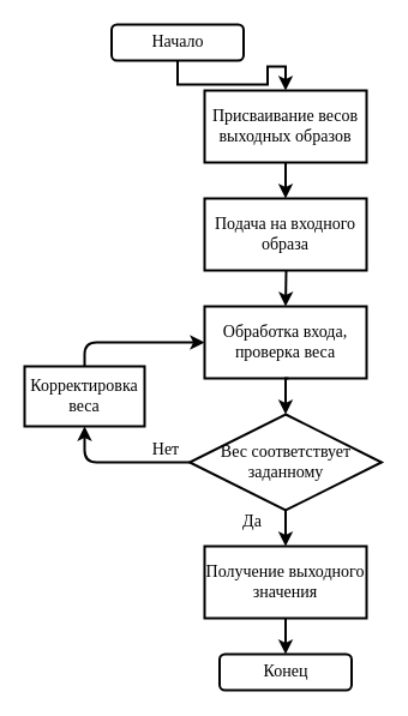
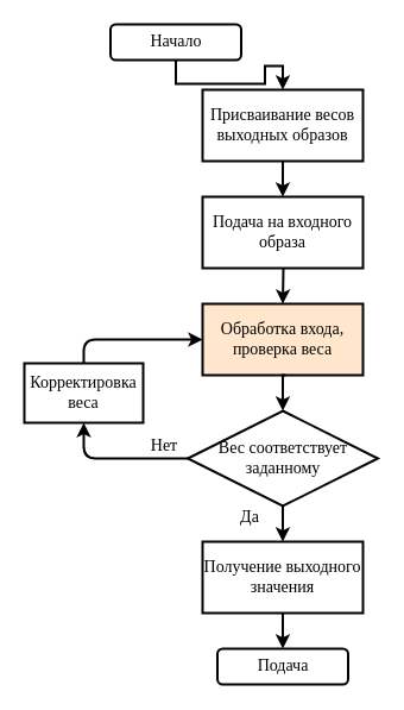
  <mxCell id="0" />
  <mxCell id="1" parent="0" />
  <mxCell id="2" style="edgeStyle=orthogonalEdgeStyle;rounded=0;orthogonalLoop=1;jettySize=auto;html=1;exitX=0.5;exitY=1;exitDx=0;exitDy=0;entryX=0.5;entryY=0;entryDx=0;entryDy=0;strokeWidth=2;" parent="1" source="3" target="4" edge="1"><mxGeometry relative="1" as="geometry" /></mxCell>
  <mxCell id="3" value="&lt;font face=&quot;Times New Roman&quot; style=&quot;font-size: 14px&quot;&gt;Начало&lt;/font&gt;" style="rounded=1;whiteSpace=wrap;html=1;strokeWidth=2;" parent="1" vertex="1"><mxGeometry x="92.5" y="20" width="110" height="30" as="geometry" /></mxCell>
  <mxCell id="4" value="&lt;font face=&quot;Times New Roman&quot; style=&quot;font-size: 14px&quot;&gt;Присваивание весов выходных образов&lt;/font&gt;" style="rounded=0;whiteSpace=wrap;html=1;strokeWidth=2;" parent="1" vertex="1"><mxGeometry x="170" y="75" width="135" height="60" as="geometry" /></mxCell>
  <mxCell id="5" style="edgeStyle=orthogonalEdgeStyle;rounded=0;orthogonalLoop=1;jettySize=auto;html=1;exitX=0.5;exitY=1;exitDx=0;exitDy=0;entryX=0.5;entryY=0;entryDx=0;entryDy=0;strokeWidth=2;" parent="1" target="6" edge="1"><mxGeometry relative="1" as="geometry"><mxPoint x="237.5" y="135" as="sourcePoint" /></mxGeometry></mxCell>
  <mxCell id="6" value="&lt;font face=&quot;Times New Roman&quot; style=&quot;font-size: 14px&quot;&gt;Подача на входного образа&lt;/font&gt;" style="rounded=0;whiteSpace=wrap;html=1;strokeWidth=2;" parent="1" vertex="1"><mxGeometry x="170" y="165" width="135" height="60" as="geometry" /></mxCell>
  <mxCell id="7" value="&lt;font style=&quot;font-size: 14px&quot; face=&quot;Times New Roman&quot;&gt;Вес соответствует заданному&lt;/font&gt;" style="rhombus;whiteSpace=wrap;html=1;strokeWidth=2;" parent="1" vertex="1"><mxGeometry x="157.5" y="345" width="160" height="80" as="geometry" /></mxCell>
- <mxCell id="8" value="&lt;span style=&quot;font-family: &amp;#34;times new roman&amp;#34; ; font-size: 14px&quot;&gt;Обработка входа, проверка веса&lt;/span&gt;" style="rounded=0;whiteSpace=wrap;html=1;strokeWidth=2;" parent="1" vertex="1"><mxGeometry x="170" y="255" width="135" height="60" as="geometry" /></mxCell>
+ <mxCell id="8" value="&lt;span style=&quot;font-family: &amp;#34;times new roman&amp;#34; ; font-size: 14px&quot;&gt;Обработка входа, проверка веса&lt;/span&gt;" style="rounded=0;whiteSpace=wrap;html=1;strokeWidth=2;fillColor=#ffe6cc;" parent="1" vertex="1"><mxGeometry x="170" y="255" width="135" height="60" as="geometry" /></mxCell>
  <mxCell id="9" style="edgeStyle=orthogonalEdgeStyle;rounded=0;orthogonalLoop=1;jettySize=auto;html=1;entryX=0.5;entryY=0;entryDx=0;entryDy=0;strokeWidth=2;" parent="1" target="8" edge="1"><mxGeometry relative="1" as="geometry"><mxPoint x="238" y="225" as="sourcePoint" /><mxPoint x="247.5" y="175" as="targetPoint" /></mxGeometry></mxCell>
  <mxCell id="10" style="edgeStyle=orthogonalEdgeStyle;rounded=0;orthogonalLoop=1;jettySize=auto;html=1;strokeWidth=2;entryX=0.5;entryY=0;entryDx=0;entryDy=0;" parent="1" target="7" edge="1"><mxGeometry relative="1" as="geometry"><mxPoint x="240" y="315" as="sourcePoint" /><mxPoint x="240" y="345" as="targetPoint" /></mxGeometry></mxCell>
  <mxCell id="11" value="&lt;font style=&quot;font-size: 14px&quot; face=&quot;Times New Roman&quot;&gt;Корректировка веса&lt;/font&gt;" style="rounded=0;whiteSpace=wrap;html=1;strokeWidth=2;" parent="1" vertex="1"><mxGeometry x="20" y="305" width="100" height="50" as="geometry" /></mxCell>
  <mxCell id="12" value="" style="endArrow=classic;html=1;strokeWidth=2;exitX=0;exitY=0.5;exitDx=0;exitDy=0;entryX=0.5;entryY=1;entryDx=0;entryDy=0;edgeStyle=orthogonalEdgeStyle;elbow=vertical;" parent="1" source="7" target="11" edge="1"><mxGeometry width="50" height="50" relative="1" as="geometry"><mxPoint x="140" y="375" as="sourcePoint" /><mxPoint x="70" y="385" as="targetPoint" /></mxGeometry></mxCell>
  <mxCell id="13" value="" style="endArrow=classic;html=1;strokeWidth=2;exitX=0.5;exitY=0;exitDx=0;exitDy=0;entryX=0;entryY=0.5;entryDx=0;entryDy=0;" parent="1" source="11" target="8" edge="1"><mxGeometry width="50" height="50" relative="1" as="geometry"><mxPoint x="100" y="295" as="sourcePoint" /><mxPoint x="150" y="245" as="targetPoint" /><Array as="points"><mxPoint x="70" y="285" /></Array></mxGeometry></mxCell>
  <mxCell id="14" value="&lt;font style=&quot;font-size: 14px&quot; face=&quot;Times New Roman&quot;&gt;&lt;font style=&quot;font-size: 14px&quot;&gt;Не&lt;/font&gt;т&lt;/font&gt;" style="text;html=1;strokeColor=none;fillColor=none;align=center;verticalAlign=middle;whiteSpace=wrap;rounded=0;" parent="1" vertex="1"><mxGeometry x="117.5" y="365" width="40" height="20" as="geometry" /></mxCell>
  <mxCell id="15" style="edgeStyle=orthogonalEdgeStyle;rounded=0;orthogonalLoop=1;jettySize=auto;html=1;exitX=0.5;exitY=1;exitDx=0;exitDy=0;entryX=0.5;entryY=0;entryDx=0;entryDy=0;strokeWidth=2;" parent="1" target="16" edge="1"><mxGeometry relative="1" as="geometry"><mxPoint x="237.5" y="425" as="sourcePoint" /></mxGeometry></mxCell>
  <mxCell id="16" value="&lt;font face=&quot;Times New Roman&quot; style=&quot;font-size: 14px&quot;&gt;Получение выходного значения&lt;/font&gt;" style="rounded=0;whiteSpace=wrap;html=1;strokeWidth=2;" parent="1" vertex="1"><mxGeometry x="170" y="455" width="135" height="60" as="geometry" /></mxCell>
  <mxCell id="17" value="&lt;font face=&quot;Times New Roman&quot;&gt;&lt;span style=&quot;font-size: 14px&quot;&gt;Да&lt;/span&gt;&lt;/font&gt;" style="text;html=1;strokeColor=none;fillColor=none;align=center;verticalAlign=middle;whiteSpace=wrap;rounded=0;" parent="1" vertex="1"><mxGeometry x="190" y="425" width="40" height="20" as="geometry" /></mxCell>
- <mxCell id="18" value="&lt;font face=&quot;Times New Roman&quot; style=&quot;font-size: 14px&quot;&gt;Конец&lt;/font&gt;" style="rounded=1;whiteSpace=wrap;html=1;strokeWidth=2;" parent="1" vertex="1"><mxGeometry x="182.5" y="545" width="110" height="30" as="geometry" /></mxCell>
+ <mxCell id="18" value="&lt;font face=&quot;Times New Roman&quot; style=&quot;font-size: 14px&quot;&gt;Подача&lt;/font&gt;" style="rounded=1;whiteSpace=wrap;html=1;strokeWidth=2;" parent="1" vertex="1"><mxGeometry x="182.5" y="545" width="110" height="30" as="geometry" /></mxCell>
  <mxCell id="19" style="edgeStyle=orthogonalEdgeStyle;rounded=0;orthogonalLoop=1;jettySize=auto;html=1;exitX=0.5;exitY=1;exitDx=0;exitDy=0;strokeWidth=2;entryX=0.5;entryY=0;entryDx=0;entryDy=0;" parent="1" source="16" target="18" edge="1"><mxGeometry relative="1" as="geometry"><mxPoint x="247.5" y="435" as="sourcePoint" /><mxPoint x="238" y="535" as="targetPoint" /></mxGeometry></mxCell>
